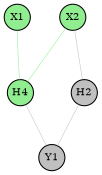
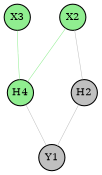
  graph {
    rankdir=TB
    node [fillcolor=lightgreen fixedsize=true fontcolor=black fontsize=10 shape=circle style=filled]
    edge [color=grey fontcolor=white fontsize=10 penwidth=0.5]
    n1 [height=0.35 label=H4 width=0.35]
    H2 [fillcolor=grey height=0.35 width=0.35]
    Y1 [fillcolor=grey height=0.35 width=0.35]
-   X1 [height=0.35 width=0.35]
+   X1 [height=0.35 width=0.35 label=X3]
    X2 [height=0.35 width=0.35]
    subgraph sub_1 {
      rank=same
      n1
      H2
    }
    n1 -- H2 [style=invis]
    n1 -- Y1
    H2 -- Y1
    X1 -- n1 [color=lightgreen label="w₁"]
    X2 -- n1 [color=lightgreen label="w₂"]
    X2 -- H2
  }
